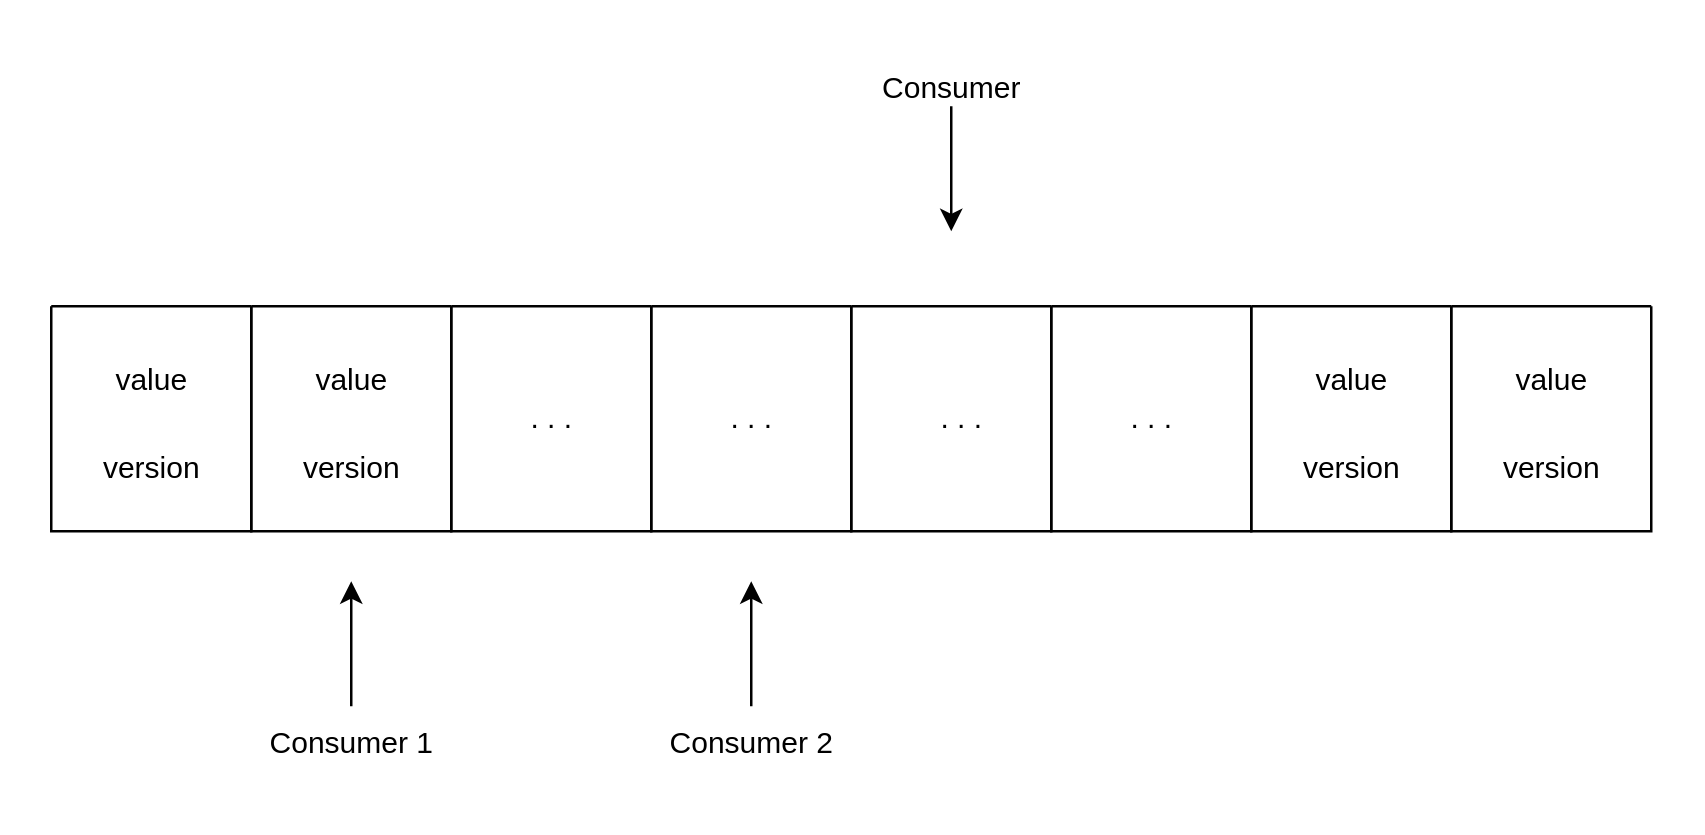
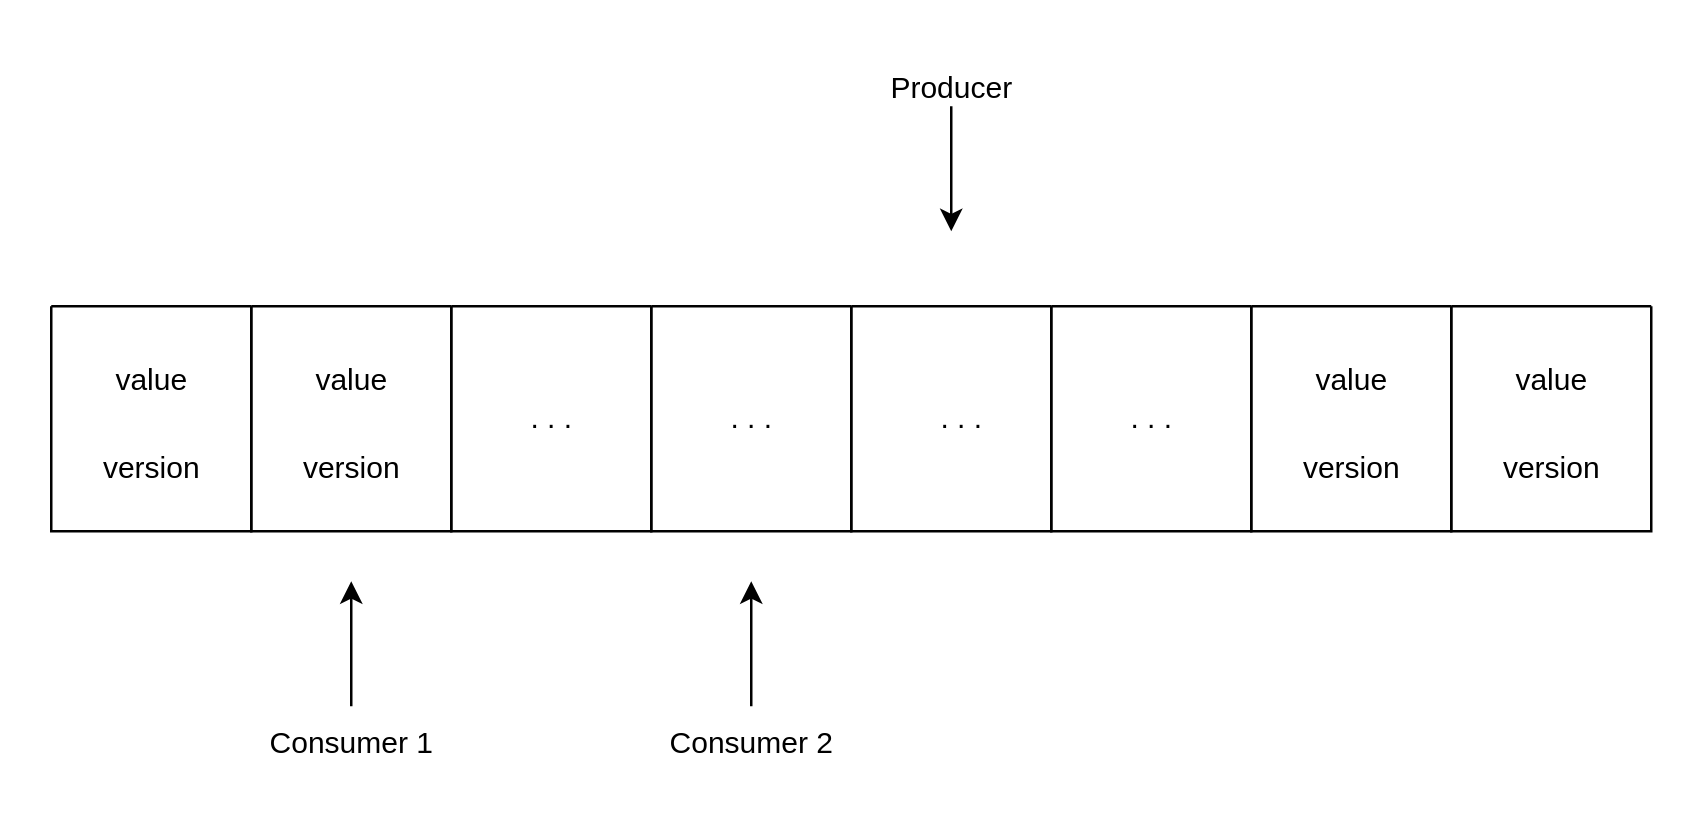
  <mxCell id="0" />
  <mxCell id="1" parent="0" />
  <mxCell id="2" value="" style="swimlane;startSize=0;" vertex="1" parent="1"><mxGeometry x="20" y="122" width="80" height="90" as="geometry" /></mxCell>
  <mxCell id="3" value="version" style="text;html=1;align=center;verticalAlign=middle;resizable=0;points=[];autosize=1;strokeColor=none;fillColor=none;" vertex="1" parent="2"><mxGeometry x="10" y="50" width="60" height="30" as="geometry" /></mxCell>
  <mxCell id="4" value="value" style="text;html=1;align=center;verticalAlign=middle;resizable=0;points=[];autosize=1;strokeColor=none;fillColor=none;" vertex="1" parent="2"><mxGeometry x="15" y="15" width="50" height="30" as="geometry" /></mxCell>
  <mxCell id="5" value="" style="swimlane;startSize=0;" vertex="1" parent="1"><mxGeometry x="100" y="122" width="80" height="90" as="geometry" /></mxCell>
  <mxCell id="6" value="version" style="text;html=1;align=center;verticalAlign=middle;resizable=0;points=[];autosize=1;strokeColor=none;fillColor=none;" vertex="1" parent="5"><mxGeometry x="10" y="50" width="60" height="30" as="geometry" /></mxCell>
  <mxCell id="7" value="value" style="text;html=1;align=center;verticalAlign=middle;resizable=0;points=[];autosize=1;strokeColor=none;fillColor=none;" vertex="1" parent="5"><mxGeometry x="15" y="15" width="50" height="30" as="geometry" /></mxCell>
  <mxCell id="8" value="" style="swimlane;startSize=0;" vertex="1" parent="1"><mxGeometry x="180" y="122" width="80" height="90" as="geometry" /></mxCell>
  <mxCell id="9" value=". . ." style="text;html=1;align=center;verticalAlign=middle;resizable=0;points=[];autosize=1;strokeColor=none;fillColor=none;" vertex="1" parent="8"><mxGeometry x="20" y="30" width="40" height="30" as="geometry" /></mxCell>
  <mxCell id="10" value="" style="swimlane;startSize=0;" vertex="1" parent="1"><mxGeometry x="260" y="122" width="80" height="90" as="geometry" /></mxCell>
  <mxCell id="11" value=". . ." style="text;html=1;align=center;verticalAlign=middle;resizable=0;points=[];autosize=1;strokeColor=none;fillColor=none;" vertex="1" parent="10"><mxGeometry x="20" y="30" width="40" height="30" as="geometry" /></mxCell>
  <mxCell id="12" value="" style="swimlane;startSize=0;" vertex="1" parent="1"><mxGeometry x="340" y="122" width="80" height="90" as="geometry" /></mxCell>
  <mxCell id="13" value=". . ." style="text;html=1;align=center;verticalAlign=middle;resizable=0;points=[];autosize=1;strokeColor=none;fillColor=none;" vertex="1" parent="12"><mxGeometry x="24" y="30" width="40" height="30" as="geometry" /></mxCell>
  <mxCell id="14" value="" style="swimlane;startSize=0;" vertex="1" parent="1"><mxGeometry x="420" y="122" width="80" height="90" as="geometry" /></mxCell>
  <mxCell id="15" value=". . ." style="text;html=1;align=center;verticalAlign=middle;resizable=0;points=[];autosize=1;strokeColor=none;fillColor=none;" vertex="1" parent="14"><mxGeometry x="20" y="30" width="40" height="30" as="geometry" /></mxCell>
  <mxCell id="16" value="" style="swimlane;startSize=0;" vertex="1" parent="1"><mxGeometry x="500" y="122" width="80" height="90" as="geometry" /></mxCell>
  <mxCell id="17" value="version" style="text;html=1;align=center;verticalAlign=middle;resizable=0;points=[];autosize=1;strokeColor=none;fillColor=none;" vertex="1" parent="16"><mxGeometry x="10" y="50" width="60" height="30" as="geometry" /></mxCell>
  <mxCell id="18" value="value" style="text;html=1;align=center;verticalAlign=middle;resizable=0;points=[];autosize=1;strokeColor=none;fillColor=none;" vertex="1" parent="16"><mxGeometry x="15" y="15" width="50" height="30" as="geometry" /></mxCell>
  <mxCell id="19" value="" style="swimlane;startSize=0;" vertex="1" parent="1"><mxGeometry x="580" y="122" width="80" height="90" as="geometry" /></mxCell>
  <mxCell id="20" value="version" style="text;html=1;align=center;verticalAlign=middle;resizable=0;points=[];autosize=1;strokeColor=none;fillColor=none;" vertex="1" parent="19"><mxGeometry x="10" y="50" width="60" height="30" as="geometry" /></mxCell>
  <mxCell id="21" value="value" style="text;html=1;align=center;verticalAlign=middle;resizable=0;points=[];autosize=1;strokeColor=none;fillColor=none;" vertex="1" parent="19"><mxGeometry x="15" y="15" width="50" height="30" as="geometry" /></mxCell>
  <mxCell id="22" value="" style="endArrow=classic;html=1;rounded=0;" edge="1" parent="1"><mxGeometry width="50" height="50" relative="1" as="geometry"><mxPoint x="380" y="42" as="sourcePoint" /><mxPoint x="380" y="92" as="targetPoint" /></mxGeometry></mxCell>
- <mxCell id="23" value="Consumer" style="text;html=1;align=center;verticalAlign=middle;resizable=0;points=[];autosize=1;strokeColor=none;fillColor=none;" vertex="1" parent="1"><mxGeometry x="345" y="20" width="70" height="30" as="geometry" /></mxCell>
+ <mxCell id="23" value="Producer" style="text;html=1;align=center;verticalAlign=middle;resizable=0;points=[];autosize=1;strokeColor=none;fillColor=none;" vertex="1" parent="1"><mxGeometry x="345" y="20" width="70" height="30" as="geometry" /></mxCell>
  <mxCell id="24" value="" style="endArrow=classic;html=1;rounded=0;" edge="1" parent="1"><mxGeometry width="50" height="50" relative="1" as="geometry"><mxPoint x="140" y="282" as="sourcePoint" /><mxPoint x="140" y="232" as="targetPoint" /></mxGeometry></mxCell>
  <mxCell id="25" value="Consumer 1" style="text;html=1;align=center;verticalAlign=middle;resizable=0;points=[];autosize=1;strokeColor=none;fillColor=none;" vertex="1" parent="1"><mxGeometry x="95" y="282" width="90" height="30" as="geometry" /></mxCell>
  <mxCell id="26" value="" style="endArrow=classic;html=1;rounded=0;" edge="1" parent="1"><mxGeometry width="50" height="50" relative="1" as="geometry"><mxPoint x="300" y="282" as="sourcePoint" /><mxPoint x="300" y="232" as="targetPoint" /></mxGeometry></mxCell>
  <mxCell id="27" value="Consumer 2" style="text;html=1;align=center;verticalAlign=middle;resizable=0;points=[];autosize=1;strokeColor=none;fillColor=none;" vertex="1" parent="1"><mxGeometry x="255" y="282" width="90" height="30" as="geometry" /></mxCell>
